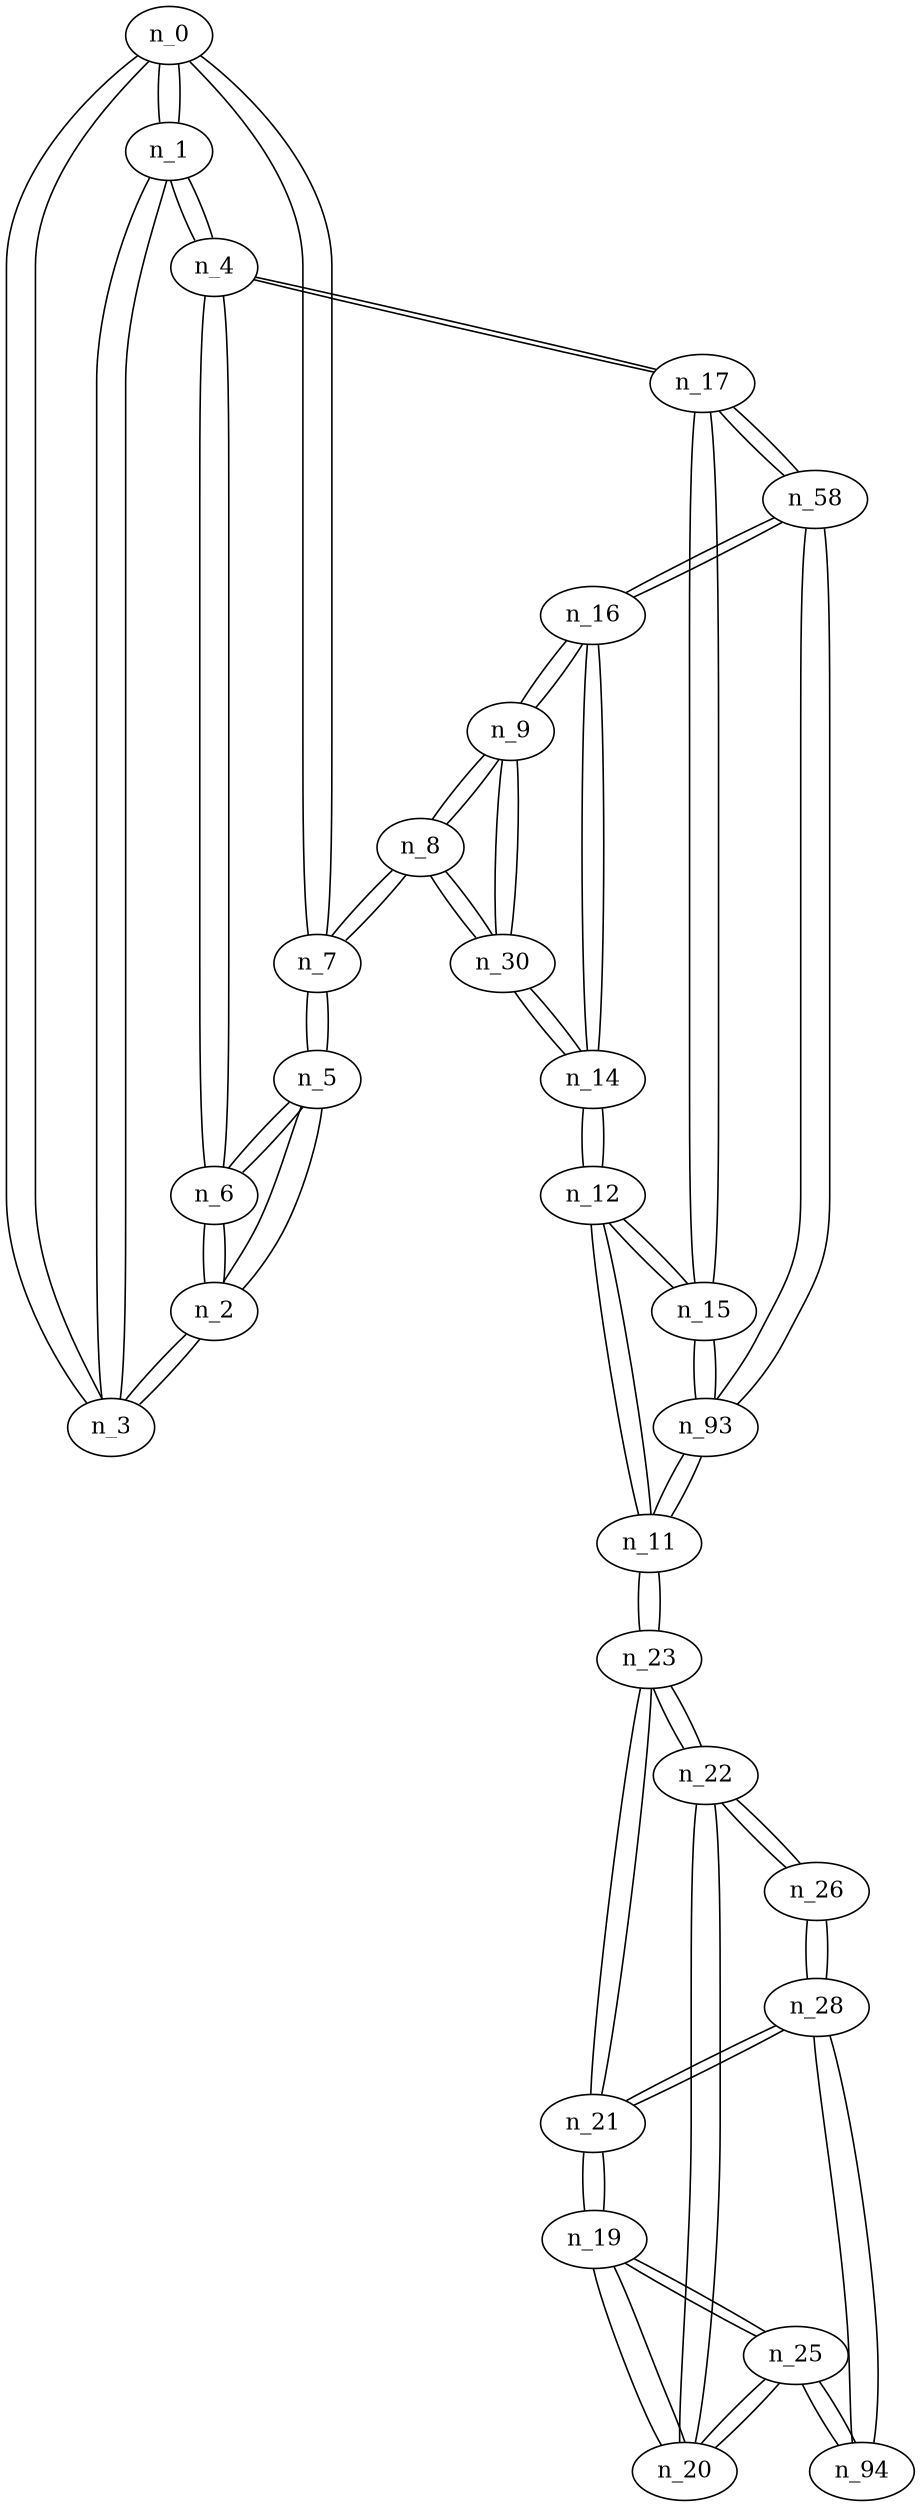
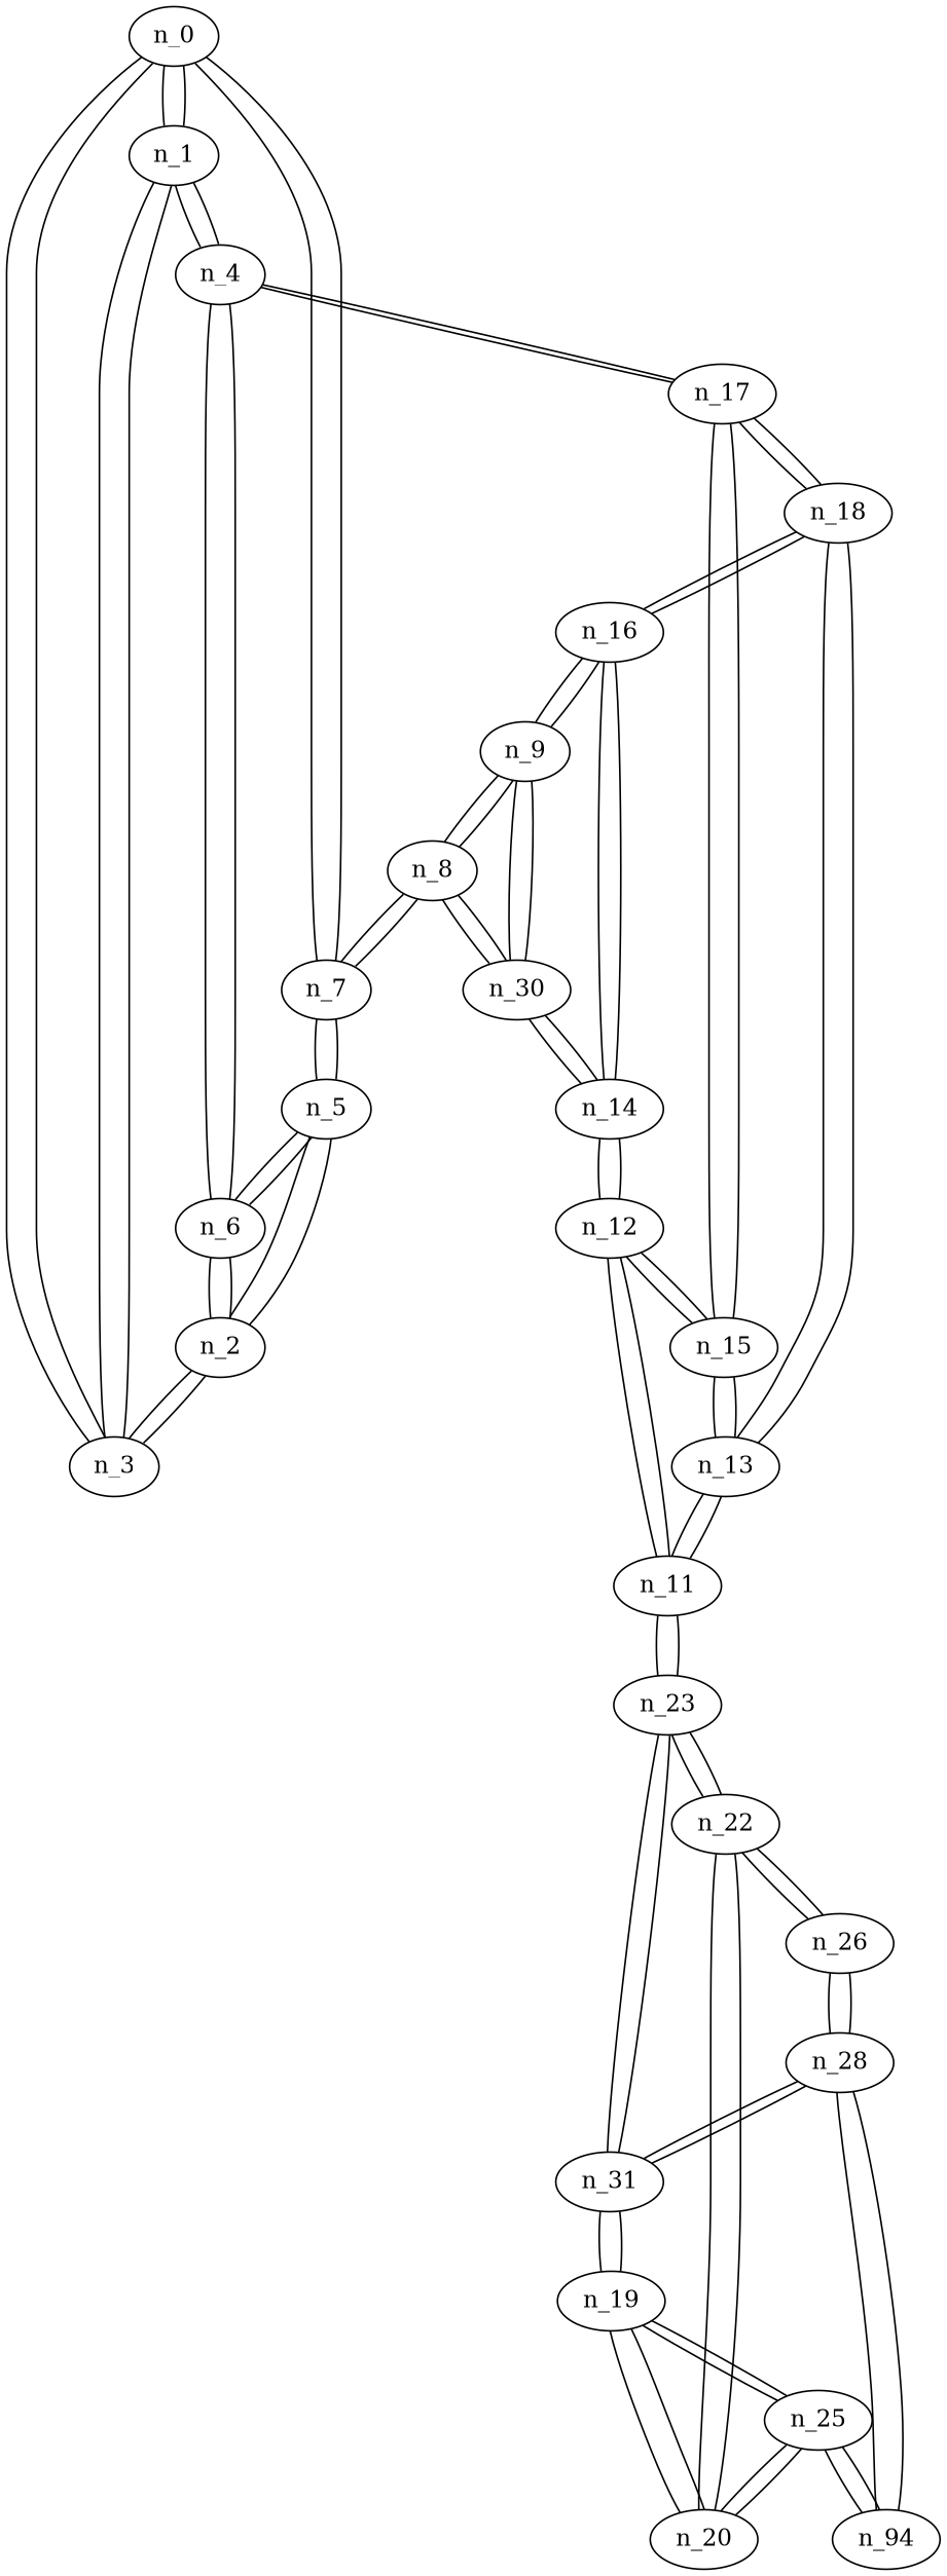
  graph {
    n_0
    n_1
    n_3
    n_7
    n_4
    n_2
    n_5
    n_8
    n_6
    n_17
    n_9
    n12 [label=n_30]
    n_15
-   n_18 [label=n_58]
+   n_18
    n_12
-   n_13 [label=n_93]
+   n_13
    n_16
    n_14
    n_11
    n_23
-   n_21
+   n_21 [label=n_31]
    n_22
    n_19
    n_28
    n_20
    n_26
    n_25
    n28 [label=n_94]
    n_0 -- n_1
    n_0 -- n_3
    n_0 -- n_7
    n_1 -- n_0
    n_1 -- n_3
    n_1 -- n_4
    n_3 -- n_0
    n_3 -- n_1
    n_3 -- n_2
    n_7 -- n_0
    n_7 -- n_5
    n_7 -- n_8
    n_4 -- n_1
    n_4 -- n_6
    n_4 -- n_17
    n_2 -- n_3
    n_2 -- n_5
    n_2 -- n_6
    n_5 -- n_7
    n_5 -- n_2
    n_5 -- n_6
    n_8 -- n_7
    n_8 -- n_9
    n_8 -- n12
    n_6 -- n_4
    n_6 -- n_2
    n_6 -- n_5
    n_17 -- n_4
    n_17 -- n_15
    n_17 -- n_18
    n_9 -- n_8
    n_9 -- n12
    n_9 -- n_16
    n12 -- n_8
    n12 -- n_9
    n12 -- n_14
    n_15 -- n_17
    n_15 -- n_12
    n_15 -- n_13
    n_18 -- n_17
    n_18 -- n_13
    n_18 -- n_16
    n_12 -- n_15
    n_12 -- n_14
    n_12 -- n_11
    n_13 -- n_15
    n_13 -- n_18
    n_13 -- n_11
    n_16 -- n_9
    n_16 -- n_18
    n_16 -- n_14
    n_14 -- n12
    n_14 -- n_12
    n_14 -- n_16
    n_11 -- n_12
    n_11 -- n_13
    n_11 -- n_23
    n_23 -- n_11
    n_23 -- n_21
    n_23 -- n_22
    n_21 -- n_23
    n_21 -- n_19
    n_21 -- n_28
    n_22 -- n_23
    n_22 -- n_20
    n_22 -- n_26
    n_19 -- n_21
    n_19 -- n_20
    n_19 -- n_25
    n_28 -- n_21
    n_28 -- n_26
    n_28 -- n28
    n_20 -- n_22
    n_20 -- n_19
    n_20 -- n_25
    n_26 -- n_22
    n_26 -- n_28
    n_25 -- n_19
    n_25 -- n_20
    n_25 -- n28
    n28 -- n_28
    n28 -- n_25
  }
